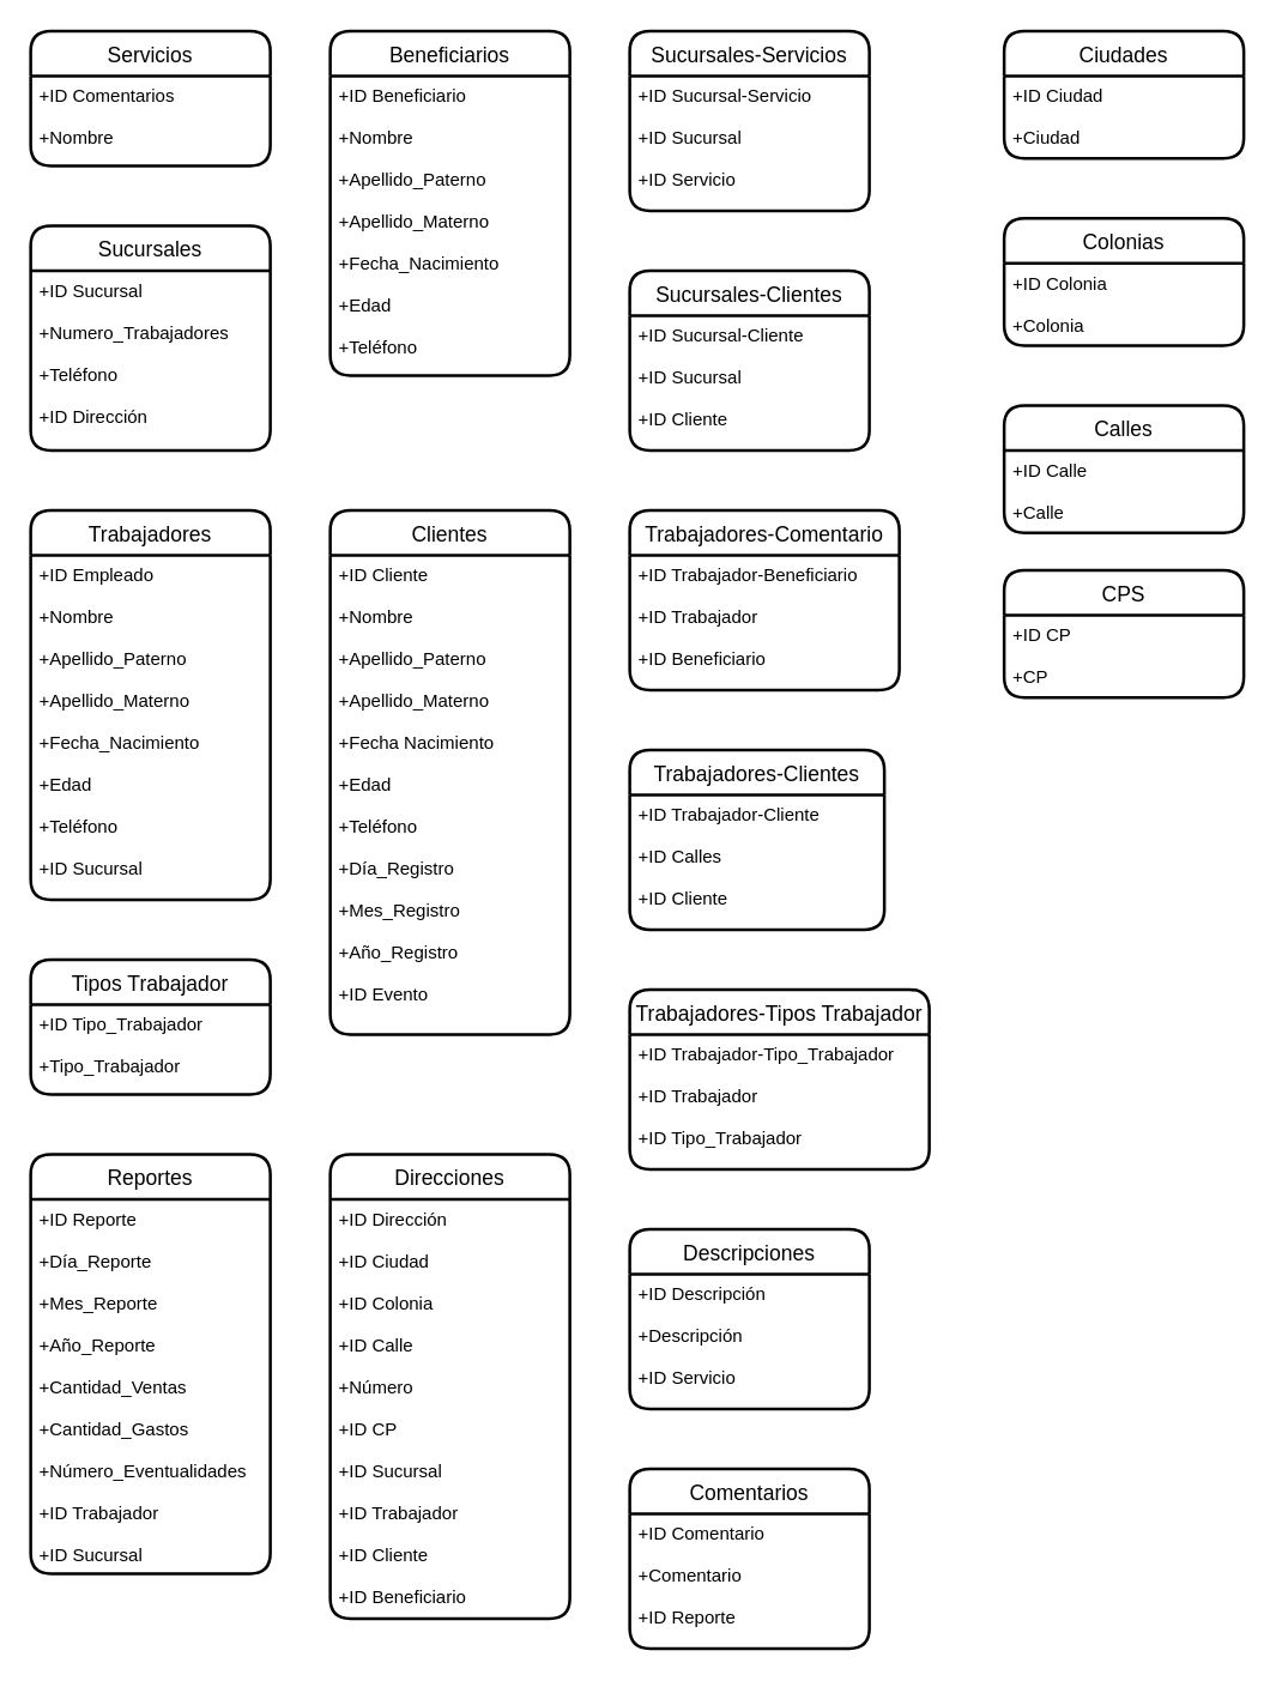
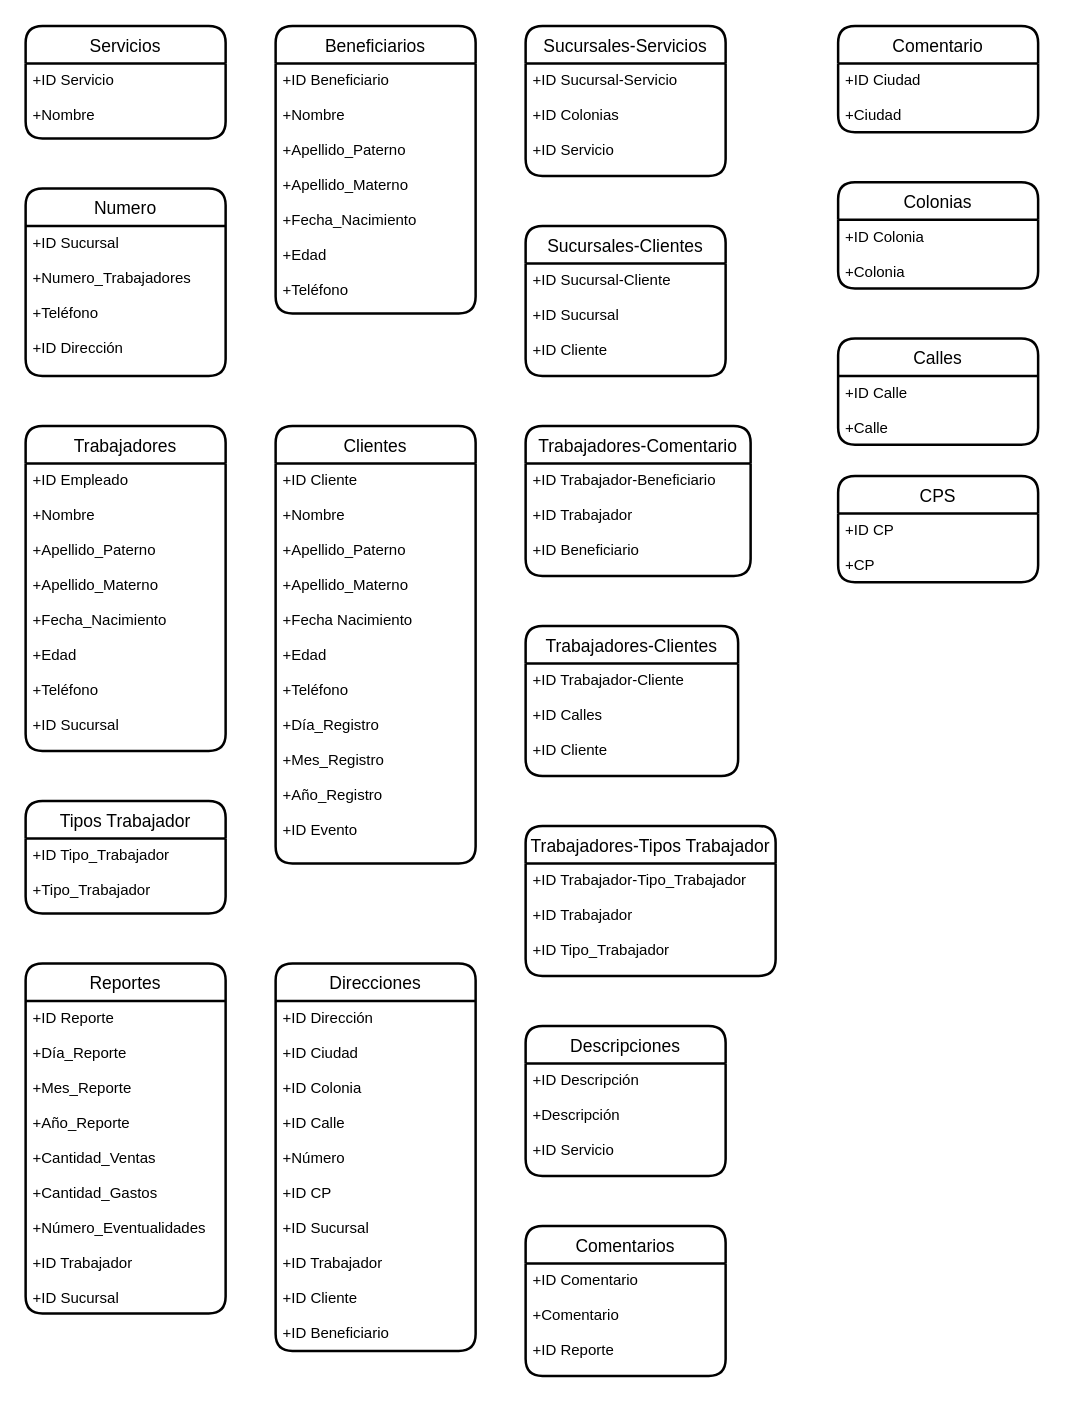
  <mxCell id="0" />
  <mxCell id="1" parent="0" />
  <mxCell id="2" value="Servicios" style="swimlane;childLayout=stackLayout;horizontal=1;startSize=30;horizontalStack=0;rounded=1;fontSize=14;fontStyle=0;strokeWidth=2;resizeParent=0;resizeLast=1;shadow=0;dashed=0;align=center;" vertex="1" parent="1"><mxGeometry x="20" y="20" width="160" height="90" as="geometry"><mxRectangle x="220" y="130" width="80" height="30" as="alternateBounds" /></mxGeometry></mxCell>
- <mxCell id="3" value="+ID Comentarios&#10;&#10;+Nombre&#10;&#10;" style="align=left;strokeColor=none;fillColor=none;spacingLeft=4;fontSize=12;verticalAlign=top;resizable=0;rotatable=0;part=1;" vertex="1" parent="2"><mxGeometry y="30" width="160" height="60" as="geometry" /></mxCell>
- <mxCell id="4" value="Sucursales" style="swimlane;childLayout=stackLayout;horizontal=1;startSize=30;horizontalStack=0;rounded=1;fontSize=14;fontStyle=0;strokeWidth=2;resizeParent=0;resizeLast=1;shadow=0;dashed=0;align=center;" vertex="1" parent="1"><mxGeometry x="20" y="150" width="160" height="150" as="geometry" /></mxCell>
+ <mxCell id="3" value="+ID Servicio&#10;&#10;+Nombre&#10;&#10;" style="align=left;strokeColor=none;fillColor=none;spacingLeft=4;fontSize=12;verticalAlign=top;resizable=0;rotatable=0;part=1;" vertex="1" parent="2"><mxGeometry y="30" width="160" height="60" as="geometry" /></mxCell>
+ <mxCell id="4" value="Numero" style="swimlane;childLayout=stackLayout;horizontal=1;startSize=30;horizontalStack=0;rounded=1;fontSize=14;fontStyle=0;strokeWidth=2;resizeParent=0;resizeLast=1;shadow=0;dashed=0;align=center;" vertex="1" parent="1"><mxGeometry x="20" y="150" width="160" height="150" as="geometry" /></mxCell>
  <mxCell id="5" value="+ID Sucursal&#10;&#10;+Numero_Trabajadores&#10;&#10;+Teléfono&#10;&#10;+ID Dirección&#10;" style="align=left;strokeColor=none;fillColor=none;spacingLeft=4;fontSize=12;verticalAlign=top;resizable=0;rotatable=0;part=1;" vertex="1" parent="4"><mxGeometry y="30" width="160" height="120" as="geometry" /></mxCell>
  <mxCell id="6" value="Trabajadores" style="swimlane;childLayout=stackLayout;horizontal=1;startSize=30;horizontalStack=0;rounded=1;fontSize=14;fontStyle=0;strokeWidth=2;resizeParent=0;resizeLast=1;shadow=0;dashed=0;align=center;" vertex="1" parent="1"><mxGeometry x="20" y="340" width="160" height="260" as="geometry" /></mxCell>
  <mxCell id="7" value="+ID Empleado&#10;&#10;+Nombre&#10;&#10;+Apellido_Paterno&#10;&#10;+Apellido_Materno&#10;&#10;+Fecha_Nacimiento&#10;&#10;+Edad&#10;&#10;+Teléfono&#10;&#10;+ID Sucursal&#10;" style="align=left;strokeColor=none;fillColor=none;spacingLeft=4;fontSize=12;verticalAlign=top;resizable=0;rotatable=0;part=1;" vertex="1" parent="6"><mxGeometry y="30" width="160" height="230" as="geometry" /></mxCell>
  <mxCell id="8" value="Tipos Trabajador" style="swimlane;childLayout=stackLayout;horizontal=1;startSize=30;horizontalStack=0;rounded=1;fontSize=14;fontStyle=0;strokeWidth=2;resizeParent=0;resizeLast=1;shadow=0;dashed=0;align=center;" vertex="1" parent="1"><mxGeometry x="20" y="640" width="160" height="90" as="geometry" /></mxCell>
  <mxCell id="9" value="+ID Tipo_Trabajador&#10;&#10;+Tipo_Trabajador" style="align=left;strokeColor=none;fillColor=none;spacingLeft=4;fontSize=12;verticalAlign=top;resizable=0;rotatable=0;part=1;" vertex="1" parent="8"><mxGeometry y="30" width="160" height="60" as="geometry" /></mxCell>
  <mxCell id="10" value="Reportes" style="swimlane;childLayout=stackLayout;horizontal=1;startSize=30;horizontalStack=0;rounded=1;fontSize=14;fontStyle=0;strokeWidth=2;resizeParent=0;resizeLast=1;shadow=0;dashed=0;align=center;" vertex="1" parent="1"><mxGeometry x="20" y="770" width="160" height="280" as="geometry" /></mxCell>
  <mxCell id="11" value="+ID Reporte&#10;&#10;+Día_Reporte&#10;&#10;+Mes_Reporte&#10;&#10;+Año_Reporte&#10;&#10;+Cantidad_Ventas&#10;&#10;+Cantidad_Gastos&#10;&#10;+Número_Eventualidades&#10;&#10;+ID Trabajador&#10;&#10;+ID Sucursal&#10;" style="align=left;strokeColor=none;fillColor=none;spacingLeft=4;fontSize=12;verticalAlign=top;resizable=0;rotatable=0;part=1;" vertex="1" parent="10"><mxGeometry y="30" width="160" height="250" as="geometry" /></mxCell>
  <mxCell id="12" value="Beneficiarios" style="swimlane;childLayout=stackLayout;horizontal=1;startSize=30;horizontalStack=0;rounded=1;fontSize=14;fontStyle=0;strokeWidth=2;resizeParent=0;resizeLast=1;shadow=0;dashed=0;align=center;" vertex="1" parent="1"><mxGeometry x="220" y="20" width="160" height="230" as="geometry" /></mxCell>
  <mxCell id="13" value="+ID Beneficiario&#10;&#10;+Nombre&#10;&#10;+Apellido_Paterno&#10;&#10;+Apellido_Materno&#10;&#10;+Fecha_Nacimiento&#10;&#10;+Edad&#10;&#10;+Teléfono&#10;" style="align=left;strokeColor=none;fillColor=none;spacingLeft=4;fontSize=12;verticalAlign=top;resizable=0;rotatable=0;part=1;" vertex="1" parent="12"><mxGeometry y="30" width="160" height="200" as="geometry" /></mxCell>
  <mxCell id="14" value="Clientes" style="swimlane;childLayout=stackLayout;horizontal=1;startSize=30;horizontalStack=0;rounded=1;fontSize=14;fontStyle=0;strokeWidth=2;resizeParent=0;resizeLast=1;shadow=0;dashed=0;align=center;" vertex="1" parent="1"><mxGeometry x="220" y="340" width="160" height="350" as="geometry" /></mxCell>
  <mxCell id="15" value="+ID Cliente&#10;&#10;+Nombre&#10;&#10;+Apellido_Paterno&#10;&#10;+Apellido_Materno&#10;&#10;+Fecha Nacimiento&#10;&#10;+Edad&#10;&#10;+Teléfono&#10;&#10;+Día_Registro&#10;&#10;+Mes_Registro&#10;&#10;+Año_Registro&#10;&#10;+ID Evento&#10;&#10;" style="align=left;strokeColor=none;fillColor=none;spacingLeft=4;fontSize=12;verticalAlign=top;resizable=0;rotatable=0;part=1;" vertex="1" parent="14"><mxGeometry y="30" width="160" height="320" as="geometry" /></mxCell>
  <mxCell id="16" value="Direcciones" style="swimlane;childLayout=stackLayout;horizontal=1;startSize=30;horizontalStack=0;rounded=1;fontSize=14;fontStyle=0;strokeWidth=2;resizeParent=0;resizeLast=1;shadow=0;dashed=0;align=center;" vertex="1" parent="1"><mxGeometry x="220" y="770" width="160" height="310" as="geometry" /></mxCell>
  <mxCell id="17" value="+ID Dirección&#10;&#10;+ID Ciudad&#10;&#10;+ID Colonia&#10;&#10;+ID Calle&#10;&#10;+Número&#10;&#10;+ID CP&#10;&#10;+ID Sucursal&#10;&#10;+ID Trabajador&#10;&#10;+ID Cliente&#10;&#10;+ID Beneficiario&#10;" style="align=left;strokeColor=none;fillColor=none;spacingLeft=4;fontSize=12;verticalAlign=top;resizable=0;rotatable=0;part=1;" vertex="1" parent="16"><mxGeometry y="30" width="160" height="280" as="geometry" /></mxCell>
  <mxCell id="18" value="Sucursales-Servicios" style="swimlane;childLayout=stackLayout;horizontal=1;startSize=30;horizontalStack=0;rounded=1;fontSize=14;fontStyle=0;strokeWidth=2;resizeParent=0;resizeLast=1;shadow=0;dashed=0;align=center;" vertex="1" parent="1"><mxGeometry x="420" y="20" width="160" height="120" as="geometry" /></mxCell>
- <mxCell id="19" value="+ID Sucursal-Servicio&#10;&#10;+ID Sucursal&#10;&#10;+ID Servicio" style="align=left;strokeColor=none;fillColor=none;spacingLeft=4;fontSize=12;verticalAlign=top;resizable=0;rotatable=0;part=1;" vertex="1" parent="18"><mxGeometry y="30" width="160" height="90" as="geometry" /></mxCell>
+ <mxCell id="19" value="+ID Sucursal-Servicio&#10;&#10;+ID Colonias&#10;&#10;+ID Servicio" style="align=left;strokeColor=none;fillColor=none;spacingLeft=4;fontSize=12;verticalAlign=top;resizable=0;rotatable=0;part=1;" vertex="1" parent="18"><mxGeometry y="30" width="160" height="90" as="geometry" /></mxCell>
  <mxCell id="20" value="Sucursales-Clientes" style="swimlane;childLayout=stackLayout;horizontal=1;startSize=30;horizontalStack=0;rounded=1;fontSize=14;fontStyle=0;strokeWidth=2;resizeParent=0;resizeLast=1;shadow=0;dashed=0;align=center;" vertex="1" parent="1"><mxGeometry x="420" y="180" width="160" height="120" as="geometry" /></mxCell>
  <mxCell id="21" value="+ID Sucursal-Cliente&#10;&#10;+ID Sucursal&#10;&#10;+ID Cliente" style="align=left;strokeColor=none;fillColor=none;spacingLeft=4;fontSize=12;verticalAlign=top;resizable=0;rotatable=0;part=1;" vertex="1" parent="20"><mxGeometry y="30" width="160" height="90" as="geometry" /></mxCell>
  <mxCell id="22" value="Trabajadores-Comentario" style="swimlane;childLayout=stackLayout;horizontal=1;startSize=30;horizontalStack=0;rounded=1;fontSize=14;fontStyle=0;strokeWidth=2;resizeParent=0;resizeLast=1;shadow=0;dashed=0;align=center;" vertex="1" parent="1"><mxGeometry x="420" y="340" width="180" height="120" as="geometry" /></mxCell>
  <mxCell id="23" value="+ID Trabajador-Beneficiario&#10;&#10;+ID Trabajador&#10;&#10;+ID Beneficiario" style="align=left;strokeColor=none;fillColor=none;spacingLeft=4;fontSize=12;verticalAlign=top;resizable=0;rotatable=0;part=1;" vertex="1" parent="22"><mxGeometry y="30" width="180" height="90" as="geometry" /></mxCell>
  <mxCell id="24" value="Trabajadores-Clientes" style="swimlane;childLayout=stackLayout;horizontal=1;startSize=30;horizontalStack=0;rounded=1;fontSize=14;fontStyle=0;strokeWidth=2;resizeParent=0;resizeLast=1;shadow=0;dashed=0;align=center;" vertex="1" parent="1"><mxGeometry x="420" y="500" width="170" height="120" as="geometry" /></mxCell>
  <mxCell id="25" value="+ID Trabajador-Cliente&#10;&#10;+ID Calles&#10;&#10;+ID Cliente" style="align=left;strokeColor=none;fillColor=none;spacingLeft=4;fontSize=12;verticalAlign=top;resizable=0;rotatable=0;part=1;" vertex="1" parent="24"><mxGeometry y="30" width="170" height="90" as="geometry" /></mxCell>
  <mxCell id="26" value="Trabajadores-Tipos Trabajador" style="swimlane;childLayout=stackLayout;horizontal=1;startSize=30;horizontalStack=0;rounded=1;fontSize=14;fontStyle=0;strokeWidth=2;resizeParent=0;resizeLast=1;shadow=0;dashed=0;align=center;" vertex="1" parent="1"><mxGeometry x="420" y="660" width="200" height="120" as="geometry" /></mxCell>
  <mxCell id="27" value="+ID Trabajador-Tipo_Trabajador&#10;&#10;+ID Trabajador&#10;&#10;+ID Tipo_Trabajador" style="align=left;strokeColor=none;fillColor=none;spacingLeft=4;fontSize=12;verticalAlign=top;resizable=0;rotatable=0;part=1;" vertex="1" parent="26"><mxGeometry y="30" width="200" height="90" as="geometry" /></mxCell>
  <mxCell id="28" value="Descripciones" style="swimlane;childLayout=stackLayout;horizontal=1;startSize=30;horizontalStack=0;rounded=1;fontSize=14;fontStyle=0;strokeWidth=2;resizeParent=0;resizeLast=1;shadow=0;dashed=0;align=center;" vertex="1" parent="1"><mxGeometry x="420" y="820" width="160" height="120" as="geometry"><mxRectangle x="220" y="130" width="80" height="30" as="alternateBounds" /></mxGeometry></mxCell>
  <mxCell id="29" value="+ID Descripción&#10;&#10;+Descripción&#10;&#10;+ID Servicio" style="align=left;strokeColor=none;fillColor=none;spacingLeft=4;fontSize=12;verticalAlign=top;resizable=0;rotatable=0;part=1;" vertex="1" parent="28"><mxGeometry y="30" width="160" height="90" as="geometry" /></mxCell>
  <mxCell id="30" value="Comentarios" style="swimlane;childLayout=stackLayout;horizontal=1;startSize=30;horizontalStack=0;rounded=1;fontSize=14;fontStyle=0;strokeWidth=2;resizeParent=0;resizeLast=1;shadow=0;dashed=0;align=center;" vertex="1" parent="1"><mxGeometry x="420" y="980" width="160" height="120" as="geometry"><mxRectangle x="220" y="130" width="80" height="30" as="alternateBounds" /></mxGeometry></mxCell>
  <mxCell id="31" value="+ID Comentario&#10;&#10;+Comentario&#10;&#10;+ID Reporte" style="align=left;strokeColor=none;fillColor=none;spacingLeft=4;fontSize=12;verticalAlign=top;resizable=0;rotatable=0;part=1;" vertex="1" parent="30"><mxGeometry y="30" width="160" height="90" as="geometry" /></mxCell>
- <mxCell id="32" value="Ciudades" style="swimlane;childLayout=stackLayout;horizontal=1;startSize=30;horizontalStack=0;rounded=1;fontSize=14;fontStyle=0;strokeWidth=2;resizeParent=0;resizeLast=1;shadow=0;dashed=0;align=center;" vertex="1" parent="1"><mxGeometry x="670" y="20" width="160" height="85" as="geometry" /></mxCell>
+ <mxCell id="32" value="Comentario" style="swimlane;childLayout=stackLayout;horizontal=1;startSize=30;horizontalStack=0;rounded=1;fontSize=14;fontStyle=0;strokeWidth=2;resizeParent=0;resizeLast=1;shadow=0;dashed=0;align=center;" vertex="1" parent="1"><mxGeometry x="670" y="20" width="160" height="85" as="geometry" /></mxCell>
  <mxCell id="33" value="+ID Ciudad&#10;&#10;+Ciudad" style="align=left;strokeColor=none;fillColor=none;spacingLeft=4;fontSize=12;verticalAlign=top;resizable=0;rotatable=0;part=1;" vertex="1" parent="32"><mxGeometry y="30" width="160" height="55" as="geometry" /></mxCell>
  <mxCell id="34" value="Colonias" style="swimlane;childLayout=stackLayout;horizontal=1;startSize=30;horizontalStack=0;rounded=1;fontSize=14;fontStyle=0;strokeWidth=2;resizeParent=0;resizeLast=1;shadow=0;dashed=0;align=center;" vertex="1" parent="1"><mxGeometry x="670" y="145" width="160" height="85" as="geometry" /></mxCell>
  <mxCell id="35" value="+ID Colonia&#10;&#10;+Colonia" style="align=left;strokeColor=none;fillColor=none;spacingLeft=4;fontSize=12;verticalAlign=top;resizable=0;rotatable=0;part=1;" vertex="1" parent="34"><mxGeometry y="30" width="160" height="55" as="geometry" /></mxCell>
  <mxCell id="36" value="Calles" style="swimlane;childLayout=stackLayout;horizontal=1;startSize=30;horizontalStack=0;rounded=1;fontSize=14;fontStyle=0;strokeWidth=2;resizeParent=0;resizeLast=1;shadow=0;dashed=0;align=center;" vertex="1" parent="1"><mxGeometry x="670" y="270" width="160" height="85" as="geometry" /></mxCell>
  <mxCell id="37" value="+ID Calle&#10;&#10;+Calle" style="align=left;strokeColor=none;fillColor=none;spacingLeft=4;fontSize=12;verticalAlign=top;resizable=0;rotatable=0;part=1;" vertex="1" parent="36"><mxGeometry y="30" width="160" height="55" as="geometry" /></mxCell>
  <mxCell id="38" value="CPS" style="swimlane;childLayout=stackLayout;horizontal=1;startSize=30;horizontalStack=0;rounded=1;fontSize=14;fontStyle=0;strokeWidth=2;resizeParent=0;resizeLast=1;shadow=0;dashed=0;align=center;" vertex="1" parent="1"><mxGeometry x="670" y="380" width="160" height="85" as="geometry" /></mxCell>
  <mxCell id="39" value="+ID CP&#10;&#10;+CP" style="align=left;strokeColor=none;fillColor=none;spacingLeft=4;fontSize=12;verticalAlign=top;resizable=0;rotatable=0;part=1;" vertex="1" parent="38"><mxGeometry y="30" width="160" height="55" as="geometry" /></mxCell>
